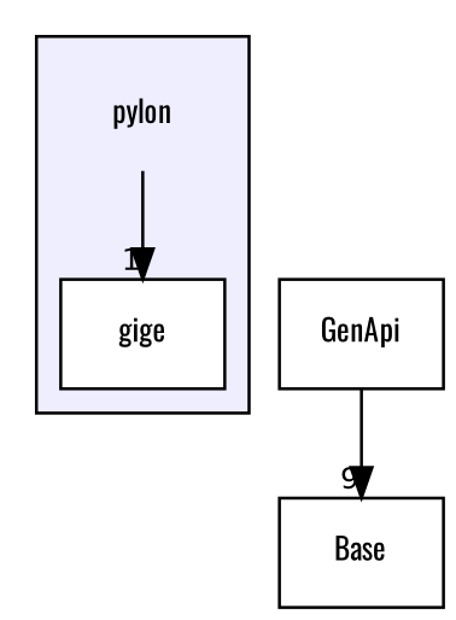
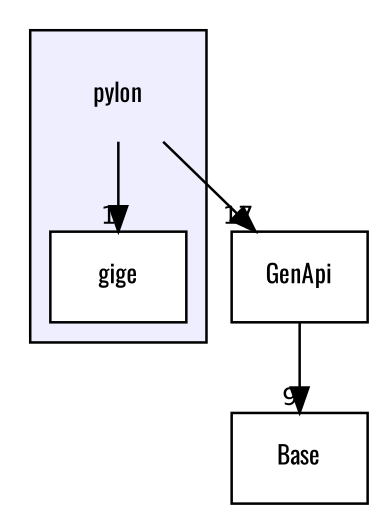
  digraph {
    compound=true
    fontname=Oswald
    node [fontname=Oswald fontsize=10 shape=box]
    edge [fontname=Oswald labeldistance=1.5 labelfontname=Helvetica labelfontsize=10]
    n1 [label=pylon shape=plaintext]
    n2 [color=black fillcolor=white label=gige style=filled]
    n3 [label=GenApi]
    n4 [label=Base]
    subgraph cluster_1 {
      bgcolor="#eeeeff"
      pencolor=black
      n1
      n2
    }
    n1 -> n2 [headlabel=1]
+   n1 -> n3 [headlabel=17]
    n3 -> n4 [headlabel=9]
  }
